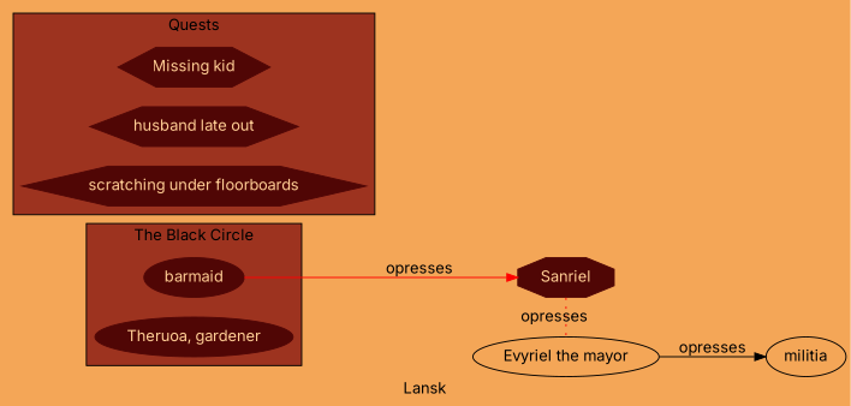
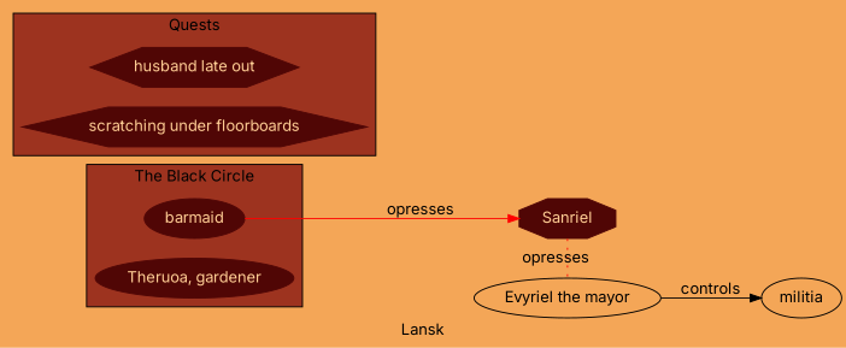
  digraph {
    bgcolor="#f4a657"
    fontname=Inter
    label=Lansk
    rankdir=LR
    node [fontname=Inter color="#500605" fontcolor="#ffcd94" style=filled]
    edge [fontname=Inter color=red]
    n1 [label="Evyriel the mayor" color="" fontcolor="" style=""]
    n2 [label=Sanriel shape=polygon sides=8]
    barmaid
    n4 [label="Theruoa, gardener"]
-   "Missing kid" [shape=polygon sides=6]
    n6 [label="husband late out" shape=polygon sides=6]
    n7 [label="scratching under floorboards" shape=polygon sides=6]
    militia [color="" fontcolor="" style=""]
    subgraph sub_1 {
      rank=same
      n1
      n2
    }
    subgraph cluster_2 {
      bgcolor="#9d331f"
      label="The Black Circle"
      barmaid
      n4
    }
    subgraph cluster_3 {
      bgcolor="#9d331f"
      label=Quests
-     "Missing kid"
      n6
      n7
    }
-   n1 -> militia [label=opresses color=""]
+   n1 -> militia [label=controls color=""]
    n2 -> n1 [arrowhead=none label=opresses style=dotted]
    barmaid -> n2 [label=opresses]
  }
